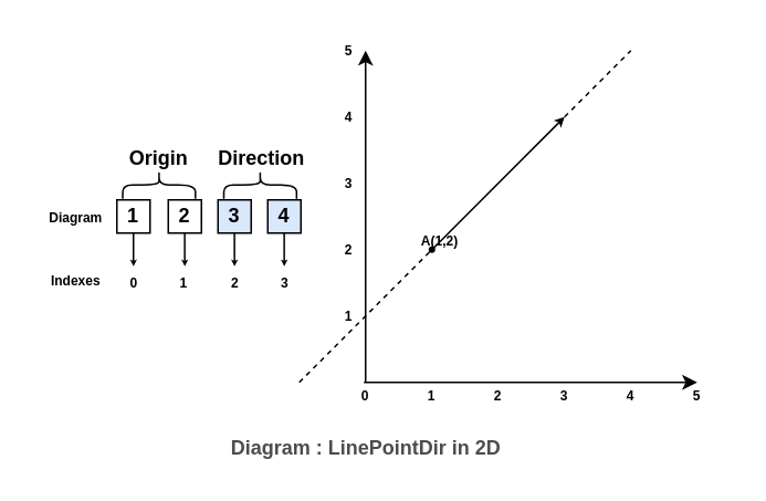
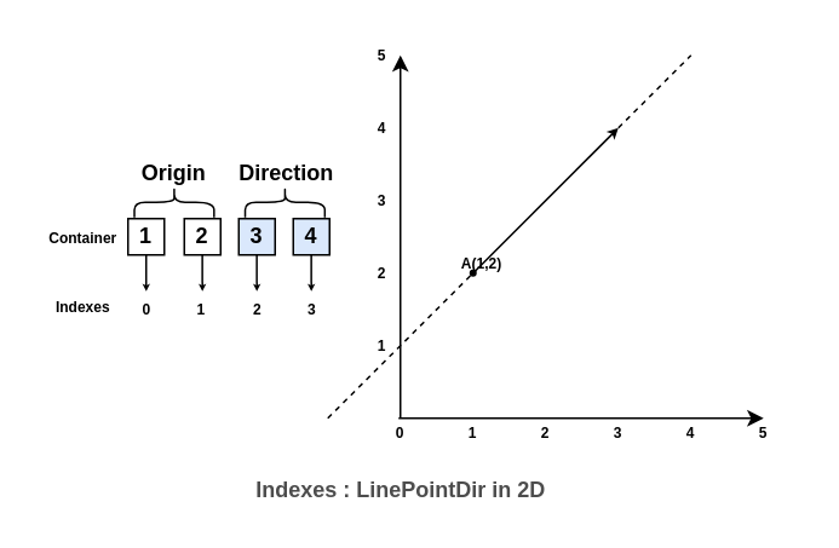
  <mxCell id="0" />
  <mxCell id="1" parent="0" />
  <mxCell id="2" value="" style="group" vertex="1" connectable="0" parent="1"><mxGeometry x="20" y="20" width="420" height="260" as="geometry" /></mxCell>
  <mxCell id="3" value="" style="endArrow=classic;html=1;comic=0;verticalAlign=middle;horizontal=1;fontSize=8;fontStyle=1" parent="2" edge="1"><mxGeometry width="50" height="50" relative="1" as="geometry"><mxPoint x="199" y="210" as="sourcePoint" /><mxPoint x="400" y="210" as="targetPoint" /></mxGeometry></mxCell>
  <mxCell id="4" value="" style="endArrow=classic;html=1;fontStyle=1" parent="2" edge="1"><mxGeometry width="50" height="50" relative="1" as="geometry"><mxPoint x="200" y="210" as="sourcePoint" /><mxPoint x="200" y="10" as="targetPoint" /></mxGeometry></mxCell>
  <mxCell id="5" value="0" style="text;html=1;strokeColor=none;fillColor=none;align=center;verticalAlign=middle;whiteSpace=wrap;rounded=0;comic=0;horizontal=1;fontSize=8;fontStyle=1" parent="2" vertex="1"><mxGeometry x="180" y="208" width="40" height="20" as="geometry" /></mxCell>
  <mxCell id="6" value="1" style="text;html=1;strokeColor=none;fillColor=none;align=center;verticalAlign=middle;whiteSpace=wrap;rounded=0;comic=0;horizontal=1;fontSize=8;fontStyle=1" parent="2" vertex="1"><mxGeometry x="220" y="208" width="40" height="20" as="geometry" /></mxCell>
  <mxCell id="7" value="2" style="text;html=1;strokeColor=none;fillColor=none;align=center;verticalAlign=middle;whiteSpace=wrap;rounded=0;comic=0;horizontal=1;fontSize=8;fontStyle=1" parent="2" vertex="1"><mxGeometry x="260" y="208" width="40" height="20" as="geometry" /></mxCell>
  <mxCell id="8" value="3" style="text;html=1;strokeColor=none;fillColor=none;align=center;verticalAlign=middle;whiteSpace=wrap;rounded=0;comic=0;horizontal=1;fontSize=8;fontStyle=1" parent="2" vertex="1"><mxGeometry x="300" y="208" width="40" height="20" as="geometry" /></mxCell>
  <mxCell id="9" value="4" style="text;html=1;strokeColor=none;fillColor=none;align=center;verticalAlign=middle;whiteSpace=wrap;rounded=0;comic=0;horizontal=1;fontSize=8;fontStyle=1" parent="2" vertex="1"><mxGeometry x="340" y="208" width="40" height="20" as="geometry" /></mxCell>
  <mxCell id="10" value="5" style="text;html=1;strokeColor=none;fillColor=none;align=center;verticalAlign=middle;whiteSpace=wrap;rounded=0;comic=0;horizontal=1;fontSize=8;fontStyle=1" parent="2" vertex="1"><mxGeometry x="380" y="208" width="40" height="20" as="geometry" /></mxCell>
  <mxCell id="11" value="1" style="text;html=1;strokeColor=none;fillColor=none;align=center;verticalAlign=middle;whiteSpace=wrap;rounded=0;comic=0;horizontal=1;fontSize=8;fontStyle=1" parent="2" vertex="1"><mxGeometry x="170" y="160" width="40" height="20" as="geometry" /></mxCell>
  <mxCell id="12" value="2" style="text;html=1;strokeColor=none;fillColor=none;align=center;verticalAlign=middle;whiteSpace=wrap;rounded=0;comic=0;horizontal=1;fontSize=8;fontStyle=1" parent="2" vertex="1"><mxGeometry x="170" y="120" width="40" height="20" as="geometry" /></mxCell>
  <mxCell id="13" value="3" style="text;html=1;strokeColor=none;fillColor=none;align=center;verticalAlign=middle;whiteSpace=wrap;rounded=0;comic=0;horizontal=1;fontSize=8;fontStyle=1" parent="2" vertex="1"><mxGeometry x="170" y="80" width="40" height="20" as="geometry" /></mxCell>
  <mxCell id="14" value="4" style="text;html=1;strokeColor=none;fillColor=none;align=center;verticalAlign=middle;whiteSpace=wrap;rounded=0;comic=0;horizontal=1;fontSize=8;fontStyle=1" parent="2" vertex="1"><mxGeometry x="170" y="40" width="40" height="20" as="geometry" /></mxCell>
  <mxCell id="15" value="5" style="text;html=1;strokeColor=none;fillColor=none;align=center;verticalAlign=middle;whiteSpace=wrap;rounded=0;comic=0;horizontal=1;fontSize=8;fontStyle=1" parent="2" vertex="1"><mxGeometry x="170" width="40" height="20" as="geometry" /></mxCell>
  <mxCell id="16" value="" style="endArrow=classic;html=1;fontSize=11;startArrow=oval;startFill=1;strokeColor=#000000;startSize=3;endSize=3;fontStyle=1" parent="2" edge="1"><mxGeometry width="50" height="50" relative="1" as="geometry"><mxPoint x="240" y="130" as="sourcePoint" /><mxPoint x="320" y="50" as="targetPoint" /></mxGeometry></mxCell>
  <mxCell id="17" value="" style="endArrow=none;dashed=1;html=1;fontSize=11;fontStyle=1" parent="2" edge="1"><mxGeometry width="50" height="50" relative="1" as="geometry"><mxPoint x="160" y="210" as="sourcePoint" /><mxPoint x="240" y="130" as="targetPoint" /></mxGeometry></mxCell>
  <mxCell id="18" value="" style="endArrow=none;dashed=1;html=1;fontSize=11;jumpSize=8;fontStyle=1" parent="2" edge="1"><mxGeometry width="50" height="50" relative="1" as="geometry"><mxPoint x="320" y="50" as="sourcePoint" /><mxPoint x="360" y="10" as="targetPoint" /></mxGeometry></mxCell>
  <mxCell id="19" value="&lt;font style=&quot;font-size: 8px&quot;&gt;A(1,2)&lt;/font&gt;" style="text;html=1;strokeColor=none;fillColor=none;align=center;verticalAlign=middle;whiteSpace=wrap;rounded=0;fontSize=9;fontStyle=1" parent="2" vertex="1"><mxGeometry x="225" y="115" width="40" height="20" as="geometry" /></mxCell>
  <mxCell id="20" value="" style="group;fontStyle=1" vertex="1" connectable="0" parent="2"><mxGeometry y="65" width="172" height="95" as="geometry" /></mxCell>
  <mxCell id="21" style="edgeStyle=orthogonalEdgeStyle;rounded=0;jumpSize=9;orthogonalLoop=1;jettySize=auto;html=1;exitX=0.5;exitY=1;exitDx=0;exitDy=0;entryX=0.502;entryY=0;entryDx=0;entryDy=0;entryPerimeter=0;startSize=1;endSize=1;strokeWidth=1;fontSize=8;fontColor=#000000;fontStyle=1" edge="1" parent="20" source="22"><mxGeometry relative="1" as="geometry"><mxPoint x="60.04" y="75" as="targetPoint" /></mxGeometry></mxCell>
  <mxCell id="22" value="&lt;span&gt;1&lt;/span&gt;" style="whiteSpace=wrap;html=1;aspect=fixed;glass=0;rounded=0;shadow=0;comic=0;fontStyle=1" vertex="1" parent="20"><mxGeometry x="50" y="35" width="20" height="20" as="geometry" /></mxCell>
  <mxCell id="23" value="&lt;span&gt;2&lt;/span&gt;" style="whiteSpace=wrap;html=1;aspect=fixed;fontStyle=1" vertex="1" parent="20"><mxGeometry x="81" y="35" width="20" height="20" as="geometry" /></mxCell>
  <mxCell id="24" value="&lt;span&gt;3&lt;/span&gt;" style="whiteSpace=wrap;html=1;aspect=fixed;fillColor=#DAE8FC;fontStyle=1" vertex="1" parent="20"><mxGeometry x="111" y="35" width="20" height="20" as="geometry" /></mxCell>
  <mxCell id="25" value="&lt;span&gt;4&lt;/span&gt;" style="whiteSpace=wrap;html=1;aspect=fixed;fillColor=#DAE8FC;fontStyle=1" vertex="1" parent="20"><mxGeometry x="141" y="35" width="20" height="20" as="geometry" /></mxCell>
  <mxCell id="26" value="&lt;span&gt;Origin&lt;/span&gt;" style="text;html=1;align=center;verticalAlign=middle;resizable=0;points=[];autosize=1;fontStyle=1" vertex="1" parent="20"><mxGeometry x="50.43" width="50" height="20" as="geometry" /></mxCell>
  <mxCell id="27" value="&lt;span&gt;Direction&lt;/span&gt;" style="text;html=1;align=center;verticalAlign=middle;resizable=0;points=[];autosize=1;fontStyle=1" vertex="1" parent="20"><mxGeometry x="102" width="70" height="20" as="geometry" /></mxCell>
  <mxCell id="28" value="" style="shape=curlyBracket;whiteSpace=wrap;html=1;rounded=1;fillColor=#DAE8FC;rotation=90;fontStyle=1" vertex="1" parent="20"><mxGeometry x="67" y="4" width="16.87" height="43.87" as="geometry" /></mxCell>
  <mxCell id="29" value="" style="shape=curlyBracket;html=1;rounded=1;fillColor=#ffffff;rotation=90;fontColor=#000000;whiteSpace=wrap;spacing=2;fontStyle=1" vertex="1" parent="20"><mxGeometry x="128" y="4" width="16.87" height="43.87" as="geometry" /></mxCell>
- <mxCell id="30" value="&lt;font style=&quot;font-size: 8px&quot;&gt;&lt;span&gt;Diagram&lt;/span&gt;&lt;/font&gt;" style="text;html=1;align=center;verticalAlign=middle;resizable=0;points=[];autosize=1;fontStyle=1" vertex="1" parent="20"><mxGeometry y="35" width="50" height="20" as="geometry" /></mxCell>
+ <mxCell id="30" value="&lt;font style=&quot;font-size: 8px&quot;&gt;&lt;span&gt;Container&lt;/span&gt;&lt;/font&gt;" style="text;html=1;align=center;verticalAlign=middle;resizable=0;points=[];autosize=1;fontStyle=1" vertex="1" parent="20"><mxGeometry y="35" width="50" height="20" as="geometry" /></mxCell>
  <mxCell id="31" value="&lt;div style=&quot;text-align: justify&quot;&gt;&lt;span&gt;&lt;font style=&quot;font-size: 8px&quot;&gt;&lt;span&gt;Indexes&lt;/span&gt;&lt;/font&gt;&lt;/span&gt;&lt;/div&gt;" style="text;html=1;align=center;verticalAlign=bottom;resizable=0;points=[];autosize=1;horizontal=1;fontStyle=1" vertex="1" parent="20"><mxGeometry y="72" width="50" height="20" as="geometry" /></mxCell>
  <mxCell id="32" style="edgeStyle=orthogonalEdgeStyle;rounded=0;jumpSize=9;orthogonalLoop=1;jettySize=auto;html=1;exitX=0.5;exitY=1;exitDx=0;exitDy=0;entryX=0.502;entryY=0;entryDx=0;entryDy=0;entryPerimeter=0;startSize=1;endSize=1;strokeWidth=1;fontSize=8;fontColor=#000000;fontStyle=1" edge="1" parent="20"><mxGeometry relative="1" as="geometry"><mxPoint x="90.92" y="55" as="sourcePoint" /><mxPoint x="90.96" y="75" as="targetPoint" /></mxGeometry></mxCell>
  <mxCell id="33" style="edgeStyle=orthogonalEdgeStyle;rounded=0;jumpSize=9;orthogonalLoop=1;jettySize=auto;html=1;exitX=0.5;exitY=1;exitDx=0;exitDy=0;entryX=0.502;entryY=0;entryDx=0;entryDy=0;entryPerimeter=0;startSize=1;endSize=1;strokeWidth=1;fontSize=8;fontColor=#000000;fontStyle=1" edge="1" parent="20"><mxGeometry relative="1" as="geometry"><mxPoint x="120.92" y="55" as="sourcePoint" /><mxPoint x="120.96" y="75" as="targetPoint" /></mxGeometry></mxCell>
  <mxCell id="34" style="edgeStyle=orthogonalEdgeStyle;rounded=0;jumpSize=9;orthogonalLoop=1;jettySize=auto;html=1;exitX=0.5;exitY=1;exitDx=0;exitDy=0;entryX=0.502;entryY=0;entryDx=0;entryDy=0;entryPerimeter=0;startSize=1;endSize=1;strokeWidth=1;fontSize=8;fontColor=#000000;fontStyle=1" edge="1" parent="20"><mxGeometry relative="1" as="geometry"><mxPoint x="150.92" y="55" as="sourcePoint" /><mxPoint x="150.96" y="75" as="targetPoint" /></mxGeometry></mxCell>
  <mxCell id="35" value="&lt;span&gt;0&lt;/span&gt;" style="text;html=1;align=center;verticalAlign=middle;resizable=0;points=[];autosize=1;fontSize=8;fontColor=#000000;fontStyle=1" vertex="1" parent="20"><mxGeometry x="50.43" y="75" width="20" height="20" as="geometry" /></mxCell>
  <mxCell id="36" value="&lt;span&gt;1&lt;/span&gt;" style="text;html=1;align=center;verticalAlign=middle;resizable=0;points=[];autosize=1;fontSize=8;fontColor=#000000;fontStyle=1" vertex="1" parent="20"><mxGeometry x="80.43" y="75" width="20" height="20" as="geometry" /></mxCell>
  <mxCell id="37" value="&lt;span&gt;2&lt;/span&gt;" style="text;html=1;align=center;verticalAlign=middle;resizable=0;points=[];autosize=1;fontSize=8;fontColor=#000000;fontStyle=1" vertex="1" parent="20"><mxGeometry x="111" y="75" width="20" height="20" as="geometry" /></mxCell>
  <mxCell id="38" value="&lt;span&gt;3&lt;/span&gt;" style="text;html=1;align=center;verticalAlign=middle;resizable=0;points=[];autosize=1;fontSize=8;fontColor=#000000;fontStyle=1" vertex="1" parent="20"><mxGeometry x="141" y="75" width="20" height="20" as="geometry" /></mxCell>
- <mxCell id="39" value="Diagram : LinePointDir in 2D" style="text;html=1;align=center;verticalAlign=middle;resizable=0;points=[];autosize=1;fontSize=12;fontColor=#4D4D4D;fontStyle=1" vertex="1" parent="2"><mxGeometry x="110" y="240" width="180" height="20" as="geometry" /></mxCell>
+ <mxCell id="39" value="Indexes : LinePointDir in 2D" style="text;html=1;align=center;verticalAlign=middle;resizable=0;points=[];autosize=1;fontSize=12;fontColor=#4D4D4D;fontStyle=1" vertex="1" parent="2"><mxGeometry x="110" y="240" width="180" height="20" as="geometry" /></mxCell>
